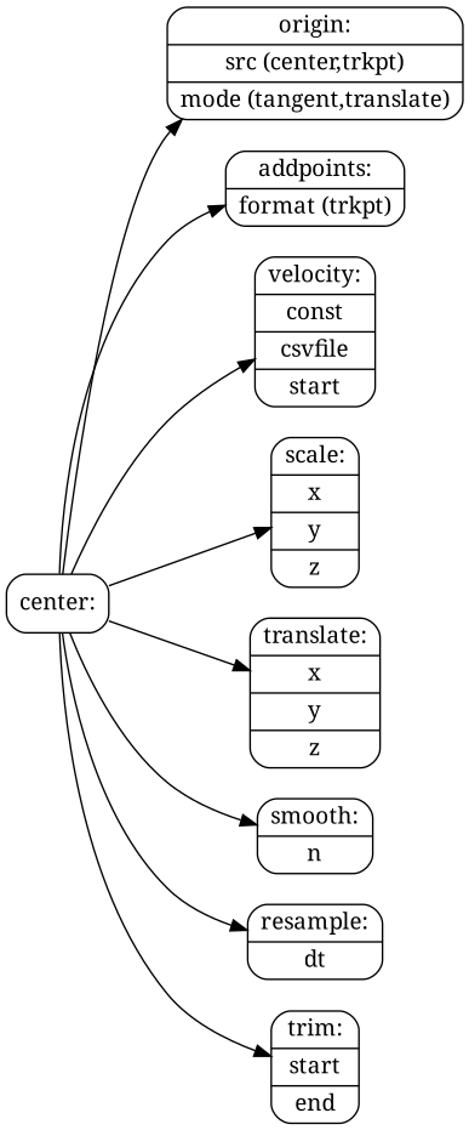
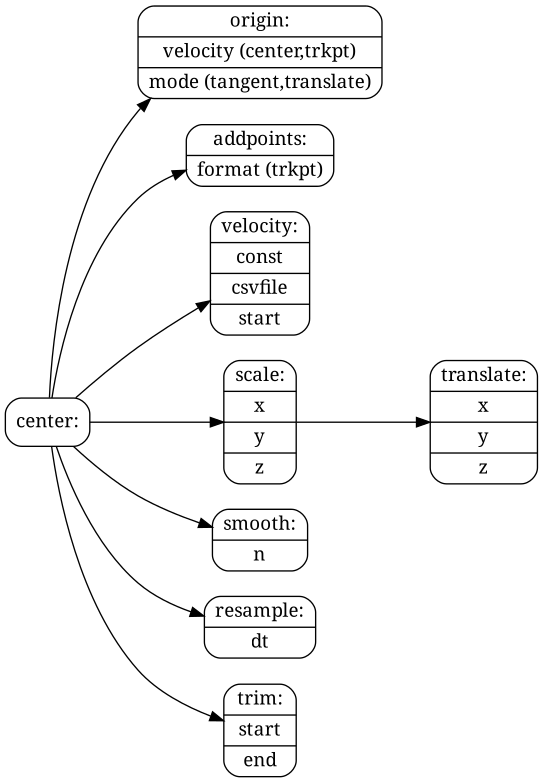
  digraph {
    fontname="Noto Serif"
    rankdir=LR
    node [fontname="Noto Serif" shape=Mrecord]
    edge [fontname="Noto Serif"]
    n1 [label="center:"]
-   n2 [label="origin:|src (center,trkpt)|mode (tangent,translate)"]
+   n2 [label="origin:|velocity (center,trkpt)|mode (tangent,translate)"]
    n3 [label="addpoints:|format (trkpt)"]
    n4 [label="velocity:|const|csvfile|start"]
    n5 [label="scale:|x|y|z"]
    n6 [label="translate:|x|y|z"]
    n7 [label="smooth:|n"]
    n8 [label="resample:|dt"]
    n9 [label="trim:|start|end"]
    subgraph sub_1 {
      rank=min
      n1
    }
    n1 -> n2
    n1 -> n3
    n1 -> n4
    n1 -> n5
-   n1 -> n6
+   n5 -> n6
    n1 -> n7
    n1 -> n8
    n1 -> n9
  }
